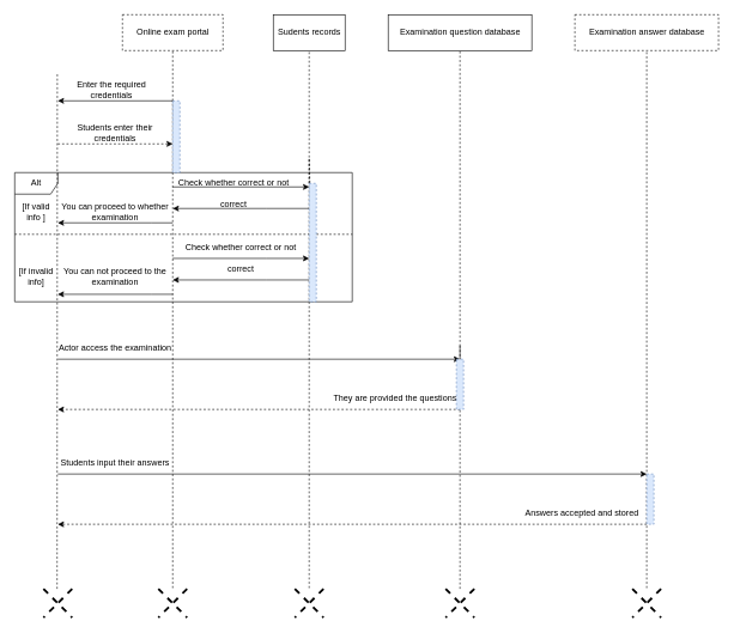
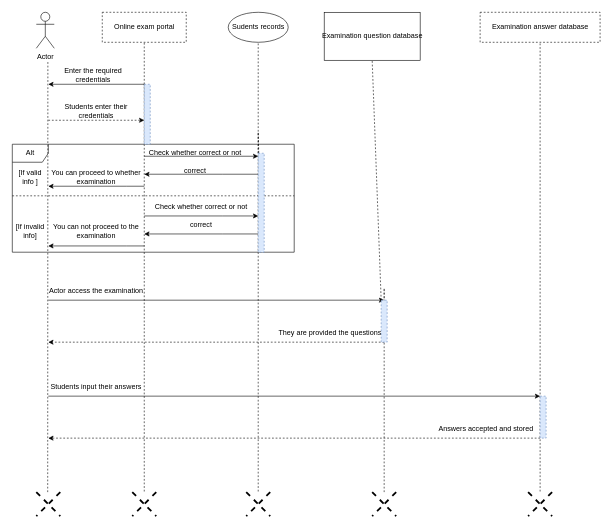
  <mxCell id="0" />
  <mxCell id="1" parent="0" />
  <mxCell id="2" value="Alt" style="shape=umlFrame;whiteSpace=wrap;html=1;movable=1;resizable=1;rotatable=1;deletable=1;editable=1;connectable=1;" vertex="1" parent="1"><mxGeometry y="240" width="470" height="180" as="geometry" x="20" /></mxCell>
+ <mxCell id="3" value="Actor" style="shape=umlActor;verticalLabelPosition=bottom;verticalAlign=top;html=1;" vertex="1" parent="1"><mxGeometry x="60" y="20" width="30" height="60" as="geometry" /></mxCell>
  <mxCell id="4" value="Online exam portal" style="html=1;dashed=1;" vertex="1" parent="1"><mxGeometry x="170" y="20" width="140" height="50" as="geometry" /></mxCell>
  <mxCell id="5" value="" style="endArrow=none;dashed=1;html=1;rounded=0;entryX=0.5;entryY=1;entryDx=0;entryDy=0;startArrow=none;" edge="1" parent="1" target="4" source="46"><mxGeometry width="50" height="50" relative="1" as="geometry"><mxPoint x="240" y="819" as="sourcePoint" /><mxPoint x="580" y="180" as="targetPoint" /><Array as="points" /></mxGeometry></mxCell>
- <mxCell id="6" value="Sudents records" style="html=1;" vertex="1" parent="1"><mxGeometry x="380" y="20" width="100" height="50" as="geometry" /></mxCell>
+ <mxCell id="6" value="Sudents records" style="ellipse;html=1;" vertex="1" parent="1"><mxGeometry x="380" y="20" width="100" height="50" as="geometry" /></mxCell>
  <mxCell id="7" value="" style="endArrow=none;dashed=1;html=1;rounded=0;entryX=0.5;entryY=1;entryDx=0;entryDy=0;startArrow=none;" edge="1" parent="1" target="6" source="48"><mxGeometry width="50" height="50" relative="1" as="geometry"><mxPoint x="430" y="819" as="sourcePoint" /><mxPoint x="590" y="190" as="targetPoint" /><Array as="points" /></mxGeometry></mxCell>
- <mxCell id="8" value="Examination question database" style="html=1;" vertex="1" parent="1"><mxGeometry x="540" y="20" width="200" height="50" as="geometry" /></mxCell>
+ <mxCell id="8" value="Examination question database" style="html=1;" vertex="1" parent="1"><mxGeometry x="540" y="20" width="160" height="80" as="geometry" /></mxCell>
  <mxCell id="9" value="" style="endArrow=none;dashed=1;html=1;rounded=0;entryX=0.5;entryY=1;entryDx=0;entryDy=0;startArrow=none;" edge="1" parent="1" target="8" source="50"><mxGeometry width="50" height="50" relative="1" as="geometry"><mxPoint x="640" y="820" as="sourcePoint" /><mxPoint x="980" y="180" as="targetPoint" /><Array as="points" /></mxGeometry></mxCell>
  <mxCell id="10" value="" style="endArrow=none;dashed=1;html=1;rounded=0;entryX=0.5;entryY=1;entryDx=0;entryDy=0;" edge="1" parent="1"><mxGeometry width="50" height="50" relative="1" as="geometry"><mxPoint x="79" y="820" as="sourcePoint" /><mxPoint x="79.29" y="100" as="targetPoint" /></mxGeometry></mxCell>
  <mxCell id="11" value="" style="endArrow=classic;html=1;rounded=0;" edge="1" parent="1"><mxGeometry width="50" height="50" relative="1" as="geometry"><mxPoint x="240" y="140" as="sourcePoint" /><mxPoint x="80" y="140" as="targetPoint" /></mxGeometry></mxCell>
  <mxCell id="12" value="" style="endArrow=classic;html=1;rounded=0;dashed=1;" edge="1" parent="1"><mxGeometry width="50" height="50" relative="1" as="geometry"><mxPoint x="80" y="200" as="sourcePoint" /><mxPoint x="240" y="200" as="targetPoint" /></mxGeometry></mxCell>
  <mxCell id="13" value="[If valid info ]" style="text;html=1;strokeColor=none;fillColor=none;align=center;verticalAlign=middle;whiteSpace=wrap;rounded=0;" vertex="1" parent="1"><mxGeometry y="280" width="60" height="30" as="geometry" x="20" /></mxCell>
  <mxCell id="14" value="[If invalid info]" style="text;html=1;strokeColor=none;fillColor=none;align=center;verticalAlign=middle;whiteSpace=wrap;rounded=0;" vertex="1" parent="1"><mxGeometry y="370" width="60" height="30" as="geometry" x="20" /></mxCell>
  <mxCell id="15" value="" style="line;strokeWidth=1;fillColor=none;align=left;verticalAlign=middle;spacingTop=-1;spacingLeft=3;spacingRight=3;rotatable=0;labelPosition=right;points=[];portConstraint=eastwest;strokeColor=default;dashed=1;" vertex="1" parent="1"><mxGeometry y="322" width="470" height="8" as="geometry" x="20" /></mxCell>
  <mxCell id="16" value="" style="endArrow=classic;html=1;rounded=0;" edge="1" parent="1"><mxGeometry width="50" height="50" relative="1" as="geometry"><mxPoint x="240" y="260" as="sourcePoint" /><mxPoint x="430" y="260" as="targetPoint" /><Array as="points"><mxPoint x="370" y="260" /></Array></mxGeometry></mxCell>
  <mxCell id="17" value="" style="endArrow=classic;html=1;rounded=0;" edge="1" parent="1"><mxGeometry width="50" height="50" relative="1" as="geometry"><mxPoint x="430" y="290" as="sourcePoint" /><mxPoint x="240" y="290" as="targetPoint" /><Array as="points"><mxPoint x="370" y="290" /></Array></mxGeometry></mxCell>
  <mxCell id="18" value="" style="endArrow=classic;html=1;rounded=0;" edge="1" parent="1"><mxGeometry width="50" height="50" relative="1" as="geometry"><mxPoint x="240" y="310" as="sourcePoint" /><mxPoint x="80" y="310" as="targetPoint" /><Array as="points"><mxPoint x="210" y="310" /></Array></mxGeometry></mxCell>
  <mxCell id="19" value="" style="endArrow=classic;html=1;rounded=0;" edge="1" parent="1"><mxGeometry width="50" height="50" relative="1" as="geometry"><mxPoint x="240" y="359.57" as="sourcePoint" /><mxPoint x="430" y="359.57" as="targetPoint" /><Array as="points"><mxPoint x="370" y="359.57" /></Array></mxGeometry></mxCell>
  <mxCell id="20" value="" style="endArrow=classic;html=1;rounded=0;" edge="1" parent="1"><mxGeometry width="50" height="50" relative="1" as="geometry"><mxPoint x="430" y="389.57" as="sourcePoint" /><mxPoint x="240" y="389.57" as="targetPoint" /><Array as="points"><mxPoint x="370" y="389.57" /></Array></mxGeometry></mxCell>
  <mxCell id="21" value="" style="endArrow=classic;html=1;rounded=0;" edge="1" parent="1"><mxGeometry width="50" height="50" relative="1" as="geometry"><mxPoint x="240" y="409.57" as="sourcePoint" /><mxPoint x="80" y="409.57" as="targetPoint" /><Array as="points"><mxPoint x="210" y="409.57" /></Array></mxGeometry></mxCell>
  <mxCell id="22" value="Enter the required credentials" style="text;html=1;strokeColor=none;fillColor=none;align=center;verticalAlign=middle;whiteSpace=wrap;rounded=0;" vertex="1" parent="1"><mxGeometry x="80" y="110" width="150" height="30" as="geometry" /></mxCell>
  <mxCell id="23" value="Students enter their credentials" style="text;html=1;strokeColor=none;fillColor=none;align=center;verticalAlign=middle;whiteSpace=wrap;rounded=0;" vertex="1" parent="1"><mxGeometry x="80" y="170" width="160" height="30" as="geometry" /></mxCell>
  <mxCell id="24" value="Check whether correct or not" style="text;html=1;strokeColor=none;fillColor=none;align=center;verticalAlign=middle;whiteSpace=wrap;rounded=0;" vertex="1" parent="1"><mxGeometry x="230" y="240" width="190" height="30" as="geometry" /></mxCell>
  <mxCell id="25" value="correct" style="text;html=1;strokeColor=none;fillColor=none;align=center;verticalAlign=middle;whiteSpace=wrap;rounded=0;" vertex="1" parent="1"><mxGeometry x="230" y="270" width="190" height="30" as="geometry" /></mxCell>
  <mxCell id="26" value="You can proceed to whether examination" style="text;html=1;strokeColor=none;fillColor=none;align=center;verticalAlign=middle;whiteSpace=wrap;rounded=0;" vertex="1" parent="1"><mxGeometry x="80" y="270" width="160" height="50" as="geometry" /></mxCell>
  <mxCell id="27" value="You can not proceed to the examination" style="text;html=1;strokeColor=none;fillColor=none;align=center;verticalAlign=middle;whiteSpace=wrap;rounded=0;" vertex="1" parent="1"><mxGeometry x="80" y="360" width="160" height="50" as="geometry" /></mxCell>
  <mxCell id="28" value="Check whether correct or not" style="text;html=1;strokeColor=none;fillColor=none;align=center;verticalAlign=middle;whiteSpace=wrap;rounded=0;" vertex="1" parent="1"><mxGeometry x="240" y="330" width="190" height="30" as="geometry" /></mxCell>
  <mxCell id="29" value="correct" style="text;html=1;strokeColor=none;fillColor=none;align=center;verticalAlign=middle;whiteSpace=wrap;rounded=0;" vertex="1" parent="1"><mxGeometry x="240" y="360" width="190" height="30" as="geometry" /></mxCell>
  <mxCell id="30" value="" style="endArrow=classic;html=1;rounded=0;" edge="1" parent="1"><mxGeometry width="50" height="50" relative="1" as="geometry"><mxPoint x="80" y="500" as="sourcePoint" /><mxPoint x="640" y="500" as="targetPoint" /></mxGeometry></mxCell>
  <mxCell id="31" value="Actor access the examination" style="text;html=1;strokeColor=none;fillColor=none;align=center;verticalAlign=middle;whiteSpace=wrap;rounded=0;" vertex="1" parent="1"><mxGeometry x="80" y="470" width="160" height="30" as="geometry" /></mxCell>
  <mxCell id="32" value="" style="endArrow=classic;html=1;rounded=0;dashed=1;" edge="1" parent="1"><mxGeometry width="50" height="50" relative="1" as="geometry"><mxPoint x="640" y="570" as="sourcePoint" /><mxPoint x="80" y="570" as="targetPoint" /></mxGeometry></mxCell>
  <mxCell id="33" value="They are provided the questions" style="text;html=1;strokeColor=none;fillColor=none;align=center;verticalAlign=middle;whiteSpace=wrap;rounded=0;" vertex="1" parent="1"><mxGeometry x="460" y="540" width="180" height="30" as="geometry" /></mxCell>
  <mxCell id="34" value="" style="endArrow=classic;html=1;rounded=0;" edge="1" parent="1"><mxGeometry width="50" height="50" relative="1" as="geometry"><mxPoint x="80" y="660" as="sourcePoint" /><mxPoint x="900" y="660" as="targetPoint" /></mxGeometry></mxCell>
  <mxCell id="35" value="Students input their answers" style="text;html=1;strokeColor=none;fillColor=none;align=center;verticalAlign=middle;whiteSpace=wrap;rounded=0;" vertex="1" parent="1"><mxGeometry x="80" y="630" width="160" height="30" as="geometry" /></mxCell>
  <mxCell id="36" value="" style="endArrow=classic;html=1;rounded=0;dashed=1;" edge="1" parent="1"><mxGeometry width="50" height="50" relative="1" as="geometry"><mxPoint x="900" y="730" as="sourcePoint" /><mxPoint x="80" y="730" as="targetPoint" /></mxGeometry></mxCell>
  <mxCell id="37" value="Answers accepted and stored" style="text;html=1;strokeColor=none;fillColor=none;align=center;verticalAlign=middle;whiteSpace=wrap;rounded=0;" vertex="1" parent="1"><mxGeometry x="720" y="700" width="180" height="30" as="geometry" /></mxCell>
  <mxCell id="38" value="Examination answer database" style="html=1;dashed=1;" vertex="1" parent="1"><mxGeometry x="800" y="20" width="200" height="50" as="geometry" /></mxCell>
  <mxCell id="39" value="" style="endArrow=none;dashed=1;html=1;rounded=0;entryX=0.5;entryY=1;entryDx=0;entryDy=0;" edge="1" parent="1" target="38"><mxGeometry width="50" height="50" relative="1" as="geometry"><mxPoint x="900" y="819" as="sourcePoint" /><mxPoint x="1240" y="180" as="targetPoint" /><Array as="points"><mxPoint x="900" y="480" /></Array></mxGeometry></mxCell>
  <mxCell id="40" value="" style="shape=umlDestroy;whiteSpace=wrap;html=1;strokeWidth=3;dashed=1;strokeColor=default;" vertex="1" parent="1"><mxGeometry x="60" y="820" width="40" height="40" as="geometry" /></mxCell>
  <mxCell id="41" value="" style="shape=umlDestroy;whiteSpace=wrap;html=1;strokeWidth=3;dashed=1;strokeColor=default;" vertex="1" parent="1"><mxGeometry x="220" y="820" width="40" height="40" as="geometry" /></mxCell>
  <mxCell id="42" value="" style="shape=umlDestroy;whiteSpace=wrap;html=1;strokeWidth=3;dashed=1;strokeColor=default;" vertex="1" parent="1"><mxGeometry x="410" y="820" width="40" height="40" as="geometry" /></mxCell>
  <mxCell id="43" value="" style="shape=umlDestroy;whiteSpace=wrap;html=1;strokeWidth=3;dashed=1;strokeColor=default;" vertex="1" parent="1"><mxGeometry x="620" y="820" width="40" height="40" as="geometry" /></mxCell>
  <mxCell id="44" value="" style="shape=umlDestroy;whiteSpace=wrap;html=1;strokeWidth=3;dashed=1;strokeColor=default;" vertex="1" parent="1"><mxGeometry x="880" y="820" width="40" height="40" as="geometry" /></mxCell>
  <mxCell id="45" value="" style="endArrow=none;dashed=1;html=1;rounded=0;entryX=0.5;entryY=1;entryDx=0;entryDy=0;" edge="1" parent="1" target="46"><mxGeometry width="50" height="50" relative="1" as="geometry"><mxPoint x="240" y="819" as="sourcePoint" /><mxPoint x="240" y="70" as="targetPoint" /><Array as="points"><mxPoint x="240" y="140" /></Array></mxGeometry></mxCell>
  <mxCell id="46" value="" style="html=1;points=[];perimeter=orthogonalPerimeter;dashed=1;strokeColor=#6c8ebf;fillColor=#dae8fc;" vertex="1" parent="1"><mxGeometry x="240" y="140" width="10" height="100" as="geometry" /></mxCell>
  <mxCell id="47" value="" style="endArrow=none;dashed=1;html=1;rounded=0;entryX=0.5;entryY=1;entryDx=0;entryDy=0;" edge="1" parent="1" target="48"><mxGeometry width="50" height="50" relative="1" as="geometry"><mxPoint x="430" y="819" as="sourcePoint" /><mxPoint x="430" y="70" as="targetPoint" /><Array as="points"><mxPoint x="430" y="220" /></Array></mxGeometry></mxCell>
  <mxCell id="48" value="" style="html=1;points=[];perimeter=orthogonalPerimeter;dashed=1;strokeColor=#6c8ebf;fillColor=#dae8fc;" vertex="1" parent="1"><mxGeometry x="430" y="255" width="10" height="165" as="geometry" /></mxCell>
  <mxCell id="49" value="" style="endArrow=none;dashed=1;html=1;rounded=0;entryX=0.5;entryY=1;entryDx=0;entryDy=0;" edge="1" parent="1" target="50"><mxGeometry width="50" height="50" relative="1" as="geometry"><mxPoint x="640" y="820" as="sourcePoint" /><mxPoint x="640" y="70" as="targetPoint" /><Array as="points"><mxPoint x="640" y="480" /></Array></mxGeometry></mxCell>
  <mxCell id="50" value="" style="html=1;points=[];perimeter=orthogonalPerimeter;dashed=1;strokeColor=#6c8ebf;fillColor=#dae8fc;" vertex="1" parent="1"><mxGeometry x="635" y="500" width="10" height="70" as="geometry" /></mxCell>
  <mxCell id="51" value="" style="html=1;points=[];perimeter=orthogonalPerimeter;dashed=1;strokeColor=#6c8ebf;fillColor=#dae8fc;" vertex="1" parent="1"><mxGeometry x="900" y="660" width="10" height="70" as="geometry" /></mxCell>
